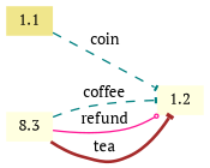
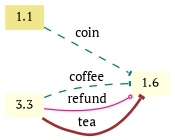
  digraph {
    fontname="PT Serif"
    rankdir=LR
    node [color=gray40 fillcolor=lightyellow fontname="PT Serif" fontsize=10 shape=plaintext style=filled]
    edge [arrowhead=tee arrowsize=0.3 color=teal fontname="PT Serif" fontsize=10 style=dashed]
    1.1 [fillcolor=khaki height=.2 width=.3]
-   1.2 [color=darkorange height=.2 width=.3]
-   3.3 [height=.2 width=.3 label=8.3]
+   1.2 [color=darkorange height=.2 width=.3 label=1.6]
+   3.3 [height=.2 width=.3]
    1.1 -> 1.2 [label=coin]
    3.3 -> 1.2 [label=coffee]
    3.3 -> 1.2 [arrowhead=odot color=deeppink label=refund style=solid]
    3.3 -> 1.2 [color=brown label=tea style=bold]
  }
